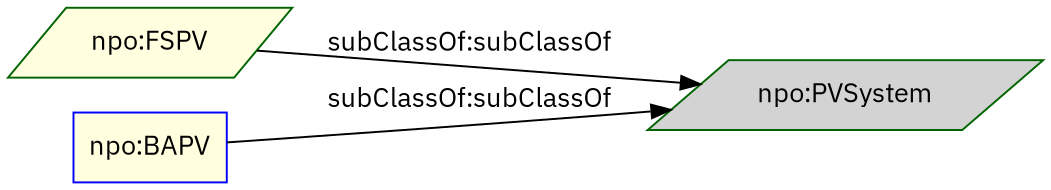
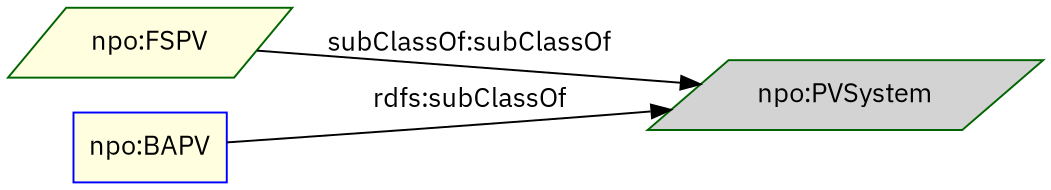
  digraph {
    fontname="IBM Plex Sans"
    rankdir=LR
    node [color=darkgreen fillcolor=lightyellow fontname="IBM Plex Sans" shape=parallelogram style=filled]
    edge [fontname="IBM Plex Sans" style=solid]
    "npo:PVSystem" [fillcolor=lightgrey]
    "npo:FSPV"
    "npo:BAPV" [color=blue shape=box]
    "npo:FSPV" -> "npo:PVSystem" [label="subClassOf:subClassOf"]
-   "npo:BAPV" -> "npo:PVSystem" [label="subClassOf:subClassOf"]
+   "npo:BAPV" -> "npo:PVSystem" [label="rdfs:subClassOf"]
  }
